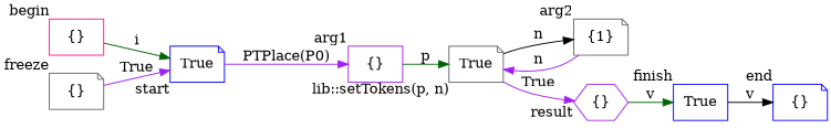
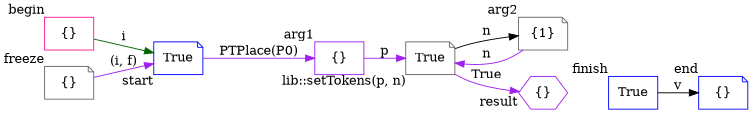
  digraph {
    rankdir=LR
    node [color=blue shape=note]
    edge [color=purple]
    n1 [color=deeppink label="{}" shape=box xlabel=begin]
    n2 [label=True xlabel=start]
    n3 [color=purple label="{}" shape=box xlabel=arg1]
    n4 [color=gray40 label="{}" xlabel=freeze]
    n5 [label="{}" xlabel=end]
    n6 [color=gray40 label=True xlabel="lib::setTokens(p, n)"]
    n7 [color=gray40 label="{1}" xlabel=arg2]
    n8 [color=purple label="{}" shape=hexagon xlabel=result]
    n9 [label=True shape=box xlabel=finish]
    n1 -> n2 [color=darkgreen label=i]
    n2 -> n3 [label="PTPlace(P0)"]
-   n3 -> n6 [color=darkgreen label=p]
-   n4 -> n2 [label=True]
+   n3 -> n6 [label=p]
+   n4 -> n2 [label="(i, f)"]
    n6 -> n7 [color=black label=n]
    n6 -> n8 [label=True]
    n7 -> n6 [label=n]
-   n8 -> n9 [color=darkgreen label=v]
    n9 -> n5 [color=black label=v]
  }
